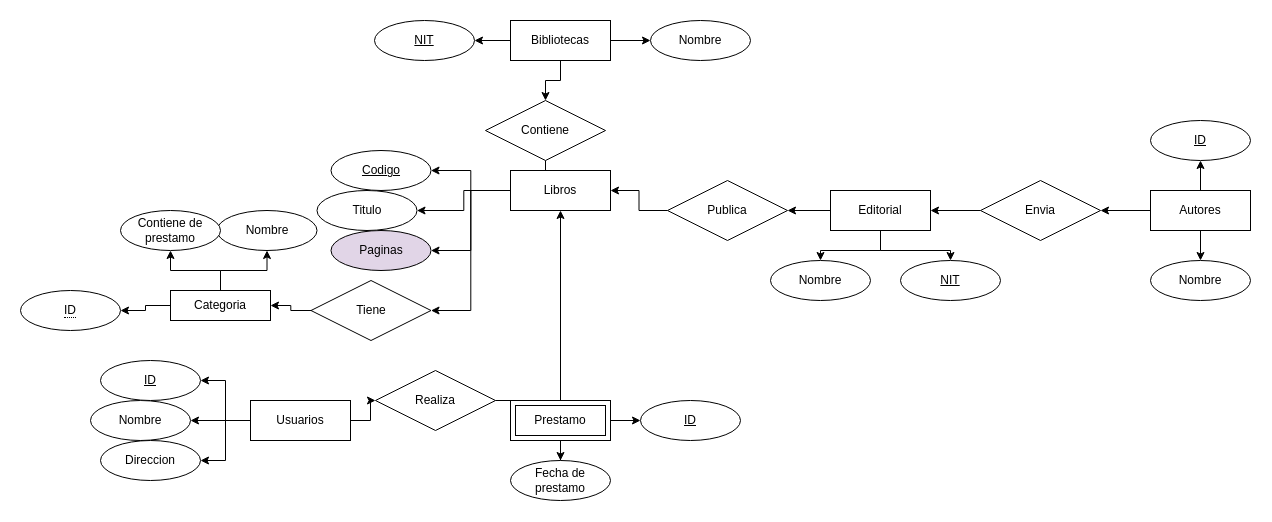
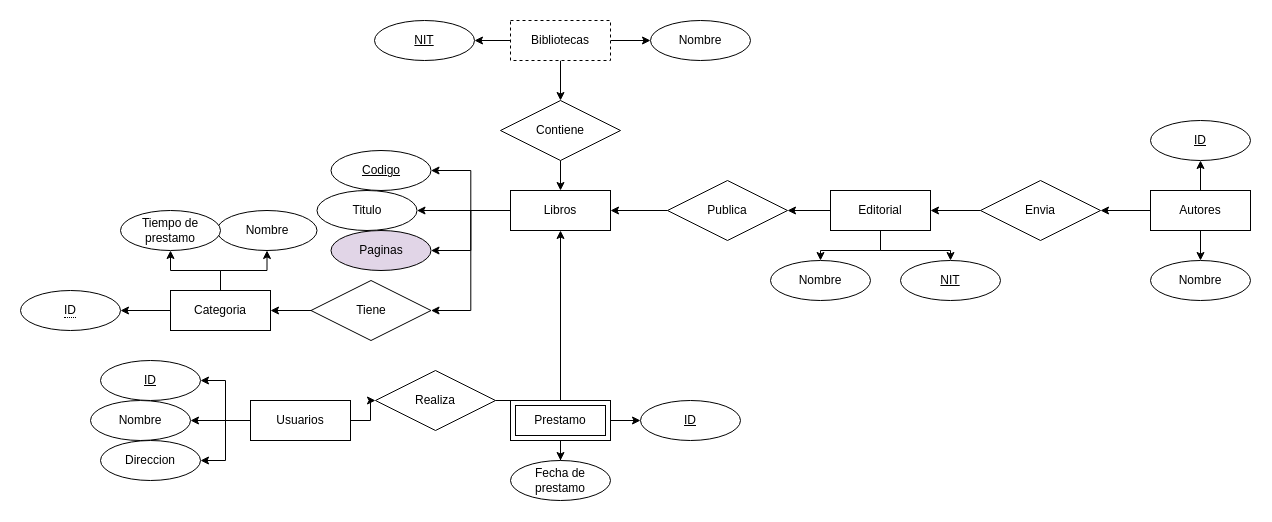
  <mxCell id="0" />
  <mxCell id="1" parent="0" />
  <mxCell id="2" style="edgeStyle=orthogonalEdgeStyle;rounded=0;orthogonalLoop=1;jettySize=auto;html=1;entryX=1;entryY=0.5;entryDx=0;entryDy=0;" edge="1" parent="1" source="6" target="7"><mxGeometry relative="1" as="geometry" /></mxCell>
  <mxCell id="3" style="edgeStyle=orthogonalEdgeStyle;rounded=0;orthogonalLoop=1;jettySize=auto;html=1;entryX=1;entryY=0.5;entryDx=0;entryDy=0;" edge="1" parent="1" source="6" target="8"><mxGeometry relative="1" as="geometry" /></mxCell>
  <mxCell id="4" style="edgeStyle=orthogonalEdgeStyle;rounded=0;orthogonalLoop=1;jettySize=auto;html=1;entryX=1;entryY=0.5;entryDx=0;entryDy=0;" edge="1" parent="1" source="6" target="15"><mxGeometry relative="1" as="geometry"><mxPoint x="200" y="380" as="targetPoint" /></mxGeometry></mxCell>
  <mxCell id="5" value="" style="edgeStyle=orthogonalEdgeStyle;rounded=0;orthogonalLoop=1;jettySize=auto;html=1;" edge="1" parent="1" source="6" target="39"><mxGeometry relative="1" as="geometry" /></mxCell>
  <mxCell id="6" value="Usuarios" style="whiteSpace=wrap;html=1;align=center;" vertex="1" parent="1"><mxGeometry x="250" y="400" width="100" height="40" as="geometry" /></mxCell>
  <mxCell id="7" value="Nombre" style="ellipse;whiteSpace=wrap;html=1;align=center;" vertex="1" parent="1"><mxGeometry x="90" y="400" width="100" height="40" as="geometry" /></mxCell>
  <mxCell id="8" value="Direccion" style="ellipse;whiteSpace=wrap;html=1;align=center;" vertex="1" parent="1"><mxGeometry x="100" y="440" width="100" height="40" as="geometry" /></mxCell>
  <mxCell id="9" style="edgeStyle=orthogonalEdgeStyle;rounded=0;orthogonalLoop=1;jettySize=auto;html=1;entryX=0.5;entryY=0;entryDx=0;entryDy=0;" edge="1" parent="1" source="12" target="14"><mxGeometry relative="1" as="geometry" /></mxCell>
  <mxCell id="10" style="edgeStyle=orthogonalEdgeStyle;rounded=0;orthogonalLoop=1;jettySize=auto;html=1;entryX=0.5;entryY=0;entryDx=0;entryDy=0;" edge="1" parent="1" source="12" target="13"><mxGeometry relative="1" as="geometry" /></mxCell>
  <mxCell id="11" value="" style="edgeStyle=orthogonalEdgeStyle;rounded=0;orthogonalLoop=1;jettySize=auto;html=1;" edge="1" parent="1" source="12" target="56"><mxGeometry relative="1" as="geometry" /></mxCell>
  <mxCell id="12" value="Editorial" style="whiteSpace=wrap;html=1;align=center;" vertex="1" parent="1"><mxGeometry x="830" y="190" width="100" height="40" as="geometry" /></mxCell>
  <mxCell id="13" value="Nombre&lt;br&gt;" style="ellipse;whiteSpace=wrap;html=1;align=center;" vertex="1" parent="1"><mxGeometry x="770" y="260" width="100" height="40" as="geometry" /></mxCell>
  <mxCell id="14" value="NIT" style="ellipse;whiteSpace=wrap;html=1;align=center;fontStyle=4;" vertex="1" parent="1"><mxGeometry x="900" y="260" width="100" height="40" as="geometry" /></mxCell>
  <mxCell id="15" value="ID" style="ellipse;whiteSpace=wrap;html=1;align=center;fontStyle=4;" vertex="1" parent="1"><mxGeometry x="100" y="360" width="100" height="40" as="geometry" /></mxCell>
  <mxCell id="16" style="edgeStyle=orthogonalEdgeStyle;rounded=0;orthogonalLoop=1;jettySize=auto;html=1;entryX=1;entryY=0.5;entryDx=0;entryDy=0;" edge="1" parent="1" source="19" target="22"><mxGeometry relative="1" as="geometry" /></mxCell>
  <mxCell id="17" value="" style="edgeStyle=orthogonalEdgeStyle;rounded=0;orthogonalLoop=1;jettySize=auto;html=1;" edge="1" parent="1" source="19" target="23"><mxGeometry relative="1" as="geometry" /></mxCell>
  <mxCell id="18" value="" style="edgeStyle=orthogonalEdgeStyle;rounded=0;orthogonalLoop=1;jettySize=auto;html=1;" edge="1" parent="1" source="19" target="21"><mxGeometry relative="1" as="geometry" /></mxCell>
- <mxCell id="19" value="Bibliotecas" style="whiteSpace=wrap;html=1;align=center;" vertex="1" parent="1"><mxGeometry x="510" y="20" width="100" height="40" as="geometry" /></mxCell>
+ <mxCell id="19" value="Bibliotecas" style="whiteSpace=wrap;html=1;align=center;dashed=1;" vertex="1" parent="1"><mxGeometry x="510" y="20" width="100" height="40" as="geometry" /></mxCell>
  <mxCell id="20" value="" style="edgeStyle=orthogonalEdgeStyle;rounded=0;orthogonalLoop=1;jettySize=auto;html=1;" edge="1" parent="1" source="21" target="28"><mxGeometry relative="1" as="geometry" /></mxCell>
- <mxCell id="21" value="Contiene" style="shape=rhombus;perimeter=rhombusPerimeter;whiteSpace=wrap;html=1;align=center;" vertex="1" parent="1"><mxGeometry x="485" y="100" width="120" height="60" as="geometry" /></mxCell>
+ <mxCell id="21" value="Contiene" style="shape=rhombus;perimeter=rhombusPerimeter;whiteSpace=wrap;html=1;align=center;" vertex="1" parent="1"><mxGeometry x="500" y="100" width="120" height="60" as="geometry" /></mxCell>
  <mxCell id="22" value="NIT" style="ellipse;whiteSpace=wrap;html=1;align=center;fontStyle=4;" vertex="1" parent="1"><mxGeometry x="374" y="20" width="100" height="40" as="geometry" /></mxCell>
  <mxCell id="23" value="Nombre" style="ellipse;whiteSpace=wrap;html=1;align=center;" vertex="1" parent="1"><mxGeometry x="650" y="20" width="100" height="40" as="geometry" /></mxCell>
  <mxCell id="24" style="edgeStyle=orthogonalEdgeStyle;rounded=0;orthogonalLoop=1;jettySize=auto;html=1;entryX=1;entryY=0.5;entryDx=0;entryDy=0;" edge="1" parent="1" source="28" target="36"><mxGeometry relative="1" as="geometry" /></mxCell>
  <mxCell id="25" style="edgeStyle=orthogonalEdgeStyle;rounded=0;orthogonalLoop=1;jettySize=auto;html=1;entryX=1;entryY=0.5;entryDx=0;entryDy=0;" edge="1" parent="1" source="28" target="37"><mxGeometry relative="1" as="geometry" /></mxCell>
  <mxCell id="26" style="edgeStyle=orthogonalEdgeStyle;rounded=0;orthogonalLoop=1;jettySize=auto;html=1;entryX=1;entryY=0.5;entryDx=0;entryDy=0;" edge="1" parent="1" source="28" target="35"><mxGeometry relative="1" as="geometry" /></mxCell>
  <mxCell id="27" style="edgeStyle=orthogonalEdgeStyle;rounded=0;orthogonalLoop=1;jettySize=auto;html=1;entryX=1;entryY=0.5;entryDx=0;entryDy=0;" edge="1" parent="1" source="28" target="45"><mxGeometry relative="1" as="geometry" /></mxCell>
- <mxCell id="28" value="Libros" style="whiteSpace=wrap;html=1;align=center;" vertex="1" parent="1"><mxGeometry x="510" y="170" width="100" height="40" as="geometry" /></mxCell>
+ <mxCell id="28" value="Libros" style="whiteSpace=wrap;html=1;align=center;" vertex="1" parent="1"><mxGeometry x="510" y="190" width="100" height="40" as="geometry" /></mxCell>
  <mxCell id="29" value="" style="edgeStyle=orthogonalEdgeStyle;rounded=0;orthogonalLoop=1;jettySize=auto;html=1;" edge="1" parent="1" source="32" target="34"><mxGeometry relative="1" as="geometry" /></mxCell>
  <mxCell id="30" value="" style="edgeStyle=orthogonalEdgeStyle;rounded=0;orthogonalLoop=1;jettySize=auto;html=1;" edge="1" parent="1" source="32" target="54"><mxGeometry relative="1" as="geometry" /></mxCell>
  <mxCell id="31" value="" style="edgeStyle=orthogonalEdgeStyle;rounded=0;orthogonalLoop=1;jettySize=auto;html=1;" edge="1" parent="1" source="32" target="53"><mxGeometry relative="1" as="geometry" /></mxCell>
  <mxCell id="32" value="Autores" style="whiteSpace=wrap;html=1;align=center;" vertex="1" parent="1"><mxGeometry x="1150" y="190" width="100" height="40" as="geometry" /></mxCell>
  <mxCell id="33" style="edgeStyle=orthogonalEdgeStyle;rounded=0;orthogonalLoop=1;jettySize=auto;html=1;entryX=1;entryY=0.5;entryDx=0;entryDy=0;" edge="1" parent="1" source="34" target="12"><mxGeometry relative="1" as="geometry" /></mxCell>
  <mxCell id="34" value="Envia" style="shape=rhombus;perimeter=rhombusPerimeter;whiteSpace=wrap;html=1;align=center;" vertex="1" parent="1"><mxGeometry x="980" y="180" width="120" height="60" as="geometry" /></mxCell>
  <mxCell id="35" value="Paginas" style="ellipse;whiteSpace=wrap;html=1;align=center;fillColor=#e1d5e7;" vertex="1" parent="1"><mxGeometry x="330.5" y="230" width="100" height="40" as="geometry" /></mxCell>
  <mxCell id="36" value="Titulo" style="ellipse;whiteSpace=wrap;html=1;align=center;" vertex="1" parent="1"><mxGeometry x="316.5" y="190" width="100" height="40" as="geometry" /></mxCell>
  <mxCell id="37" value="Codigo" style="ellipse;whiteSpace=wrap;html=1;align=center;fontStyle=4;" vertex="1" parent="1"><mxGeometry x="330.5" y="150" width="100" height="40" as="geometry" /></mxCell>
  <mxCell id="38" value="" style="edgeStyle=orthogonalEdgeStyle;rounded=0;orthogonalLoop=1;jettySize=auto;html=1;entryX=0;entryY=0.5;entryDx=0;entryDy=0;" edge="1" parent="1" source="39" target="43"><mxGeometry relative="1" as="geometry"><mxPoint x="510" y="420" as="targetPoint" /></mxGeometry></mxCell>
  <mxCell id="39" value="Realiza" style="shape=rhombus;perimeter=rhombusPerimeter;whiteSpace=wrap;html=1;align=center;" vertex="1" parent="1"><mxGeometry x="375" y="370" width="120" height="60" as="geometry" /></mxCell>
  <mxCell id="40" style="edgeStyle=orthogonalEdgeStyle;rounded=0;orthogonalLoop=1;jettySize=auto;html=1;entryX=0.5;entryY=1;entryDx=0;entryDy=0;" edge="1" parent="1" source="43" target="28"><mxGeometry relative="1" as="geometry" /></mxCell>
  <mxCell id="41" value="" style="edgeStyle=orthogonalEdgeStyle;rounded=0;orthogonalLoop=1;jettySize=auto;html=1;" edge="1" parent="1" source="43" target="57"><mxGeometry relative="1" as="geometry" /></mxCell>
  <mxCell id="42" value="" style="edgeStyle=orthogonalEdgeStyle;rounded=0;orthogonalLoop=1;jettySize=auto;html=1;" edge="1" parent="1" source="43" target="58"><mxGeometry relative="1" as="geometry" /></mxCell>
  <mxCell id="43" value="Prestamo" style="shape=ext;margin=3;double=1;whiteSpace=wrap;html=1;align=center;" vertex="1" parent="1"><mxGeometry x="510" y="400" width="100" height="40" as="geometry" /></mxCell>
  <mxCell id="44" value="" style="edgeStyle=orthogonalEdgeStyle;rounded=0;orthogonalLoop=1;jettySize=auto;html=1;" edge="1" parent="1" source="45" target="49"><mxGeometry relative="1" as="geometry" /></mxCell>
  <mxCell id="45" value="Tiene" style="shape=rhombus;perimeter=rhombusPerimeter;whiteSpace=wrap;html=1;align=center;" vertex="1" parent="1"><mxGeometry x="310.5" y="280" width="120" height="60" as="geometry" /></mxCell>
  <mxCell id="46" value="" style="edgeStyle=orthogonalEdgeStyle;rounded=0;orthogonalLoop=1;jettySize=auto;html=1;" edge="1" parent="1" source="49" target="50"><mxGeometry relative="1" as="geometry" /></mxCell>
  <mxCell id="47" value="" style="edgeStyle=orthogonalEdgeStyle;rounded=0;orthogonalLoop=1;jettySize=auto;html=1;" edge="1" parent="1" source="49" target="51"><mxGeometry relative="1" as="geometry" /></mxCell>
  <mxCell id="48" style="edgeStyle=orthogonalEdgeStyle;rounded=0;orthogonalLoop=1;jettySize=auto;html=1;entryX=0.5;entryY=1;entryDx=0;entryDy=0;" edge="1" parent="1" source="49" target="52"><mxGeometry relative="1" as="geometry" /></mxCell>
- <mxCell id="49" value="Categoria" style="whiteSpace=wrap;html=1;align=center;" vertex="1" parent="1"><mxGeometry x="170" y="290" width="100" height="30" as="geometry" /></mxCell>
+ <mxCell id="49" value="Categoria" style="whiteSpace=wrap;html=1;align=center;" vertex="1" parent="1"><mxGeometry x="170" y="290" width="100" height="40" as="geometry" /></mxCell>
  <mxCell id="50" value="&lt;span style=&quot;border-bottom: 1px dotted&quot;&gt;ID&lt;/span&gt;" style="ellipse;whiteSpace=wrap;html=1;align=center;" vertex="1" parent="1"><mxGeometry x="20" y="290" width="100" height="40" as="geometry" /></mxCell>
  <mxCell id="51" value="Nombre" style="ellipse;whiteSpace=wrap;html=1;align=center;" vertex="1" parent="1"><mxGeometry x="216.5" y="210" width="100" height="40" as="geometry" /></mxCell>
- <mxCell id="52" value="Contiene de prestamo" style="ellipse;whiteSpace=wrap;html=1;align=center;" vertex="1" parent="1"><mxGeometry x="120" y="210" width="100" height="40" as="geometry" /></mxCell>
+ <mxCell id="52" value="Tiempo de prestamo" style="ellipse;whiteSpace=wrap;html=1;align=center;" vertex="1" parent="1"><mxGeometry x="120" y="210" width="100" height="40" as="geometry" /></mxCell>
  <mxCell id="53" value="ID" style="ellipse;whiteSpace=wrap;html=1;align=center;fontStyle=4;" vertex="1" parent="1"><mxGeometry x="1150" y="120" width="100" height="40" as="geometry" /></mxCell>
  <mxCell id="54" value="Nombre" style="ellipse;whiteSpace=wrap;html=1;align=center;" vertex="1" parent="1"><mxGeometry x="1150" y="260" width="100" height="40" as="geometry" /></mxCell>
  <mxCell id="55" value="" style="edgeStyle=orthogonalEdgeStyle;rounded=0;orthogonalLoop=1;jettySize=auto;html=1;" edge="1" parent="1" source="56" target="28"><mxGeometry relative="1" as="geometry" /></mxCell>
  <mxCell id="56" value="Publica" style="shape=rhombus;perimeter=rhombusPerimeter;whiteSpace=wrap;html=1;align=center;" vertex="1" parent="1"><mxGeometry x="667" y="180" width="120" height="60" as="geometry" /></mxCell>
  <mxCell id="57" value="ID" style="ellipse;whiteSpace=wrap;html=1;align=center;fontStyle=4;" vertex="1" parent="1"><mxGeometry x="640" y="400" width="100" height="40" as="geometry" /></mxCell>
  <mxCell id="58" value="Fecha de prestamo" style="ellipse;whiteSpace=wrap;html=1;align=center;" vertex="1" parent="1"><mxGeometry x="510" y="460" width="100" height="40" as="geometry" /></mxCell>
